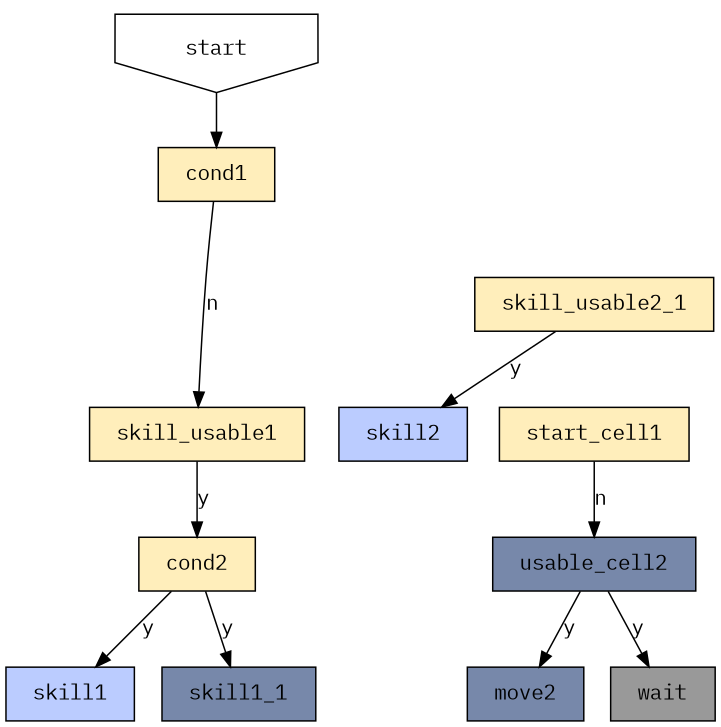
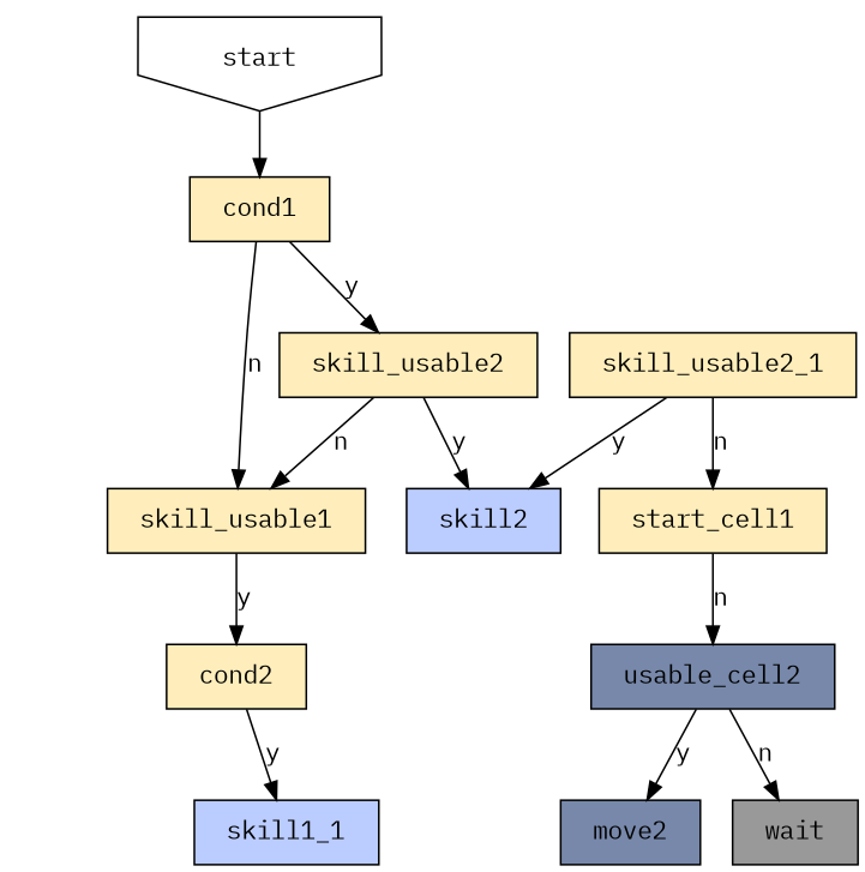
  digraph {
    concentrate=true
    fixedsize=true
    fontname="IBM Plex Mono"
    node [fontname="IBM Plex Mono" margin="0.25,0.125" shape=rect fillcolor="#FFEEBB" style=filled]
    edge [fontname="IBM Plex Mono"]
    start [shape=invhouse fillcolor="" style=""]
    cond1
    skill_usable1
+   skill_usable2
    cond2
    skill2 [fillcolor="#BBCCFF"]
-   skill1 [fillcolor="#BBCCFF"]
-   skill1_1 [fillcolor="#7788aa"]
+   skill1_1 [fillcolor="#BBCCFF"]
    skill_usable2_1
    n10 [label=start_cell1]
    usable_cell2 [fillcolor="#7788aa"]
    move2 [fillcolor="#7788aa"]
    wait [fillcolor="#999999"]
    start -> cond1
    cond1 -> skill_usable1 [label=n]
+   cond1 -> skill_usable2 [label=y]
    skill_usable1 -> cond2 [label=y]
-   cond2 -> skill1 [label=y]
+   skill_usable2 -> skill_usable1 [label=n]
+   skill_usable2 -> skill2 [label=y]
    cond2 -> skill1_1 [label=y]
    skill_usable2_1 -> skill2 [label=y]
+   skill_usable2_1 -> n10 [label=n]
    n10 -> usable_cell2 [label=n]
    usable_cell2 -> move2 [label=y]
-   usable_cell2 -> wait [label=y]
+   usable_cell2 -> wait [label=n]
  }
